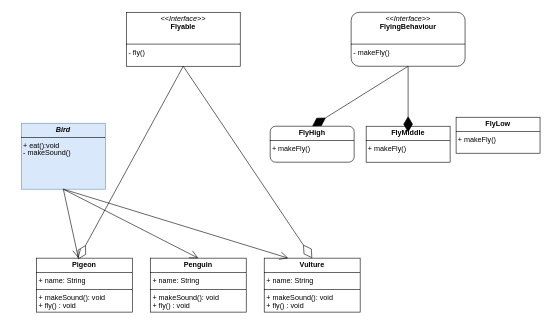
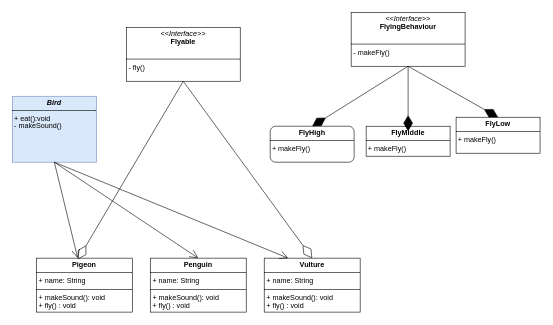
  <mxCell id="0" />
  <mxCell id="1" parent="0" />
- <mxCell id="2" value="&lt;p style=&quot;margin:0px;margin-top:4px;text-align:center;&quot;&gt;&lt;i&gt;&amp;lt;&amp;lt;Interface&amp;gt;&amp;gt;&lt;/i&gt;&lt;br&gt;&lt;b&gt;Flyable&lt;/b&gt;&lt;/p&gt;&lt;p style=&quot;margin:0px;margin-left:4px;&quot;&gt;&lt;br&gt;&lt;/p&gt;&lt;hr size=&quot;1&quot; style=&quot;border-style:solid;&quot;&gt;&lt;p style=&quot;margin:0px;margin-left:4px;&quot;&gt;- fly()&lt;br&gt;&lt;/p&gt;" style="verticalAlign=top;align=left;overflow=fill;html=1;whiteSpace=wrap;" parent="1" vertex="1"><mxGeometry x="210" y="20" width="190" height="90" as="geometry" /></mxCell>
- <mxCell id="3" value="&lt;p style=&quot;margin:0px;margin-top:4px;text-align:center;&quot;&gt;&lt;i&gt;&amp;lt;&amp;lt;Interface&amp;gt;&amp;gt;&lt;/i&gt;&lt;br&gt;&lt;b&gt;FlyingBehaviour&lt;/b&gt;&lt;/p&gt;&lt;p style=&quot;margin:0px;margin-left:4px;&quot;&gt;&lt;br&gt;&lt;/p&gt;&lt;hr size=&quot;1&quot; style=&quot;border-style:solid;&quot;&gt;&lt;p style=&quot;margin:0px;margin-left:4px;&quot;&gt;- makeFly()&lt;br&gt;&lt;/p&gt;" style="verticalAlign=top;align=left;overflow=fill;html=1;whiteSpace=wrap;rounded=1;" parent="1" vertex="1"><mxGeometry x="585" y="20" width="190" height="90" as="geometry" /></mxCell>
- <mxCell id="4" value="&lt;p style=&quot;margin:0px;margin-top:4px;text-align:center;&quot;&gt;&lt;b&gt;&lt;i&gt;Bird&lt;/i&gt;&lt;/b&gt;&lt;/p&gt;&lt;hr size=&quot;1&quot; style=&quot;border-style:solid;&quot;&gt;&lt;div style=&quot;height:2px;&quot;&gt;&amp;nbsp;+ eat():void&lt;/div&gt;&lt;div style=&quot;height:2px;&quot;&gt;&lt;br&gt;&lt;/div&gt;&lt;div style=&quot;height:2px;&quot;&gt;&lt;br&gt;&lt;/div&gt;&lt;div style=&quot;height:2px;&quot;&gt;&lt;br&gt;&lt;/div&gt;&lt;div style=&quot;height:2px;&quot;&gt;&lt;br&gt;&lt;/div&gt;&lt;div style=&quot;height:2px;&quot;&gt;&lt;br&gt;&lt;/div&gt;&lt;div style=&quot;height:2px;&quot;&gt;&amp;nbsp;- makeSound()&lt;/div&gt;" style="verticalAlign=top;align=left;overflow=fill;html=1;whiteSpace=wrap;fillColor=#dae8fc;strokeColor=#6c8ebf;" vertex="1" parent="1"><mxGeometry x="35" y="205" width="140" height="110" as="geometry" /></mxCell>
+ <mxCell id="2" value="&lt;p style=&quot;margin:0px;margin-top:4px;text-align:center;&quot;&gt;&lt;i&gt;&amp;lt;&amp;lt;Interface&amp;gt;&amp;gt;&lt;/i&gt;&lt;br&gt;&lt;b&gt;Flyable&lt;/b&gt;&lt;/p&gt;&lt;p style=&quot;margin:0px;margin-left:4px;&quot;&gt;&lt;br&gt;&lt;/p&gt;&lt;hr size=&quot;1&quot; style=&quot;border-style:solid;&quot;&gt;&lt;p style=&quot;margin:0px;margin-left:4px;&quot;&gt;- fly()&lt;br&gt;&lt;/p&gt;" style="verticalAlign=top;align=left;overflow=fill;html=1;whiteSpace=wrap;" parent="1" vertex="1"><mxGeometry x="210" y="45" width="190" height="90" as="geometry" /></mxCell>
+ <mxCell id="3" value="&lt;p style=&quot;margin:0px;margin-top:4px;text-align:center;&quot;&gt;&lt;i&gt;&amp;lt;&amp;lt;Interface&amp;gt;&amp;gt;&lt;/i&gt;&lt;br&gt;&lt;b&gt;FlyingBehaviour&lt;/b&gt;&lt;/p&gt;&lt;p style=&quot;margin:0px;margin-left:4px;&quot;&gt;&lt;br&gt;&lt;/p&gt;&lt;hr size=&quot;1&quot; style=&quot;border-style:solid;&quot;&gt;&lt;p style=&quot;margin:0px;margin-left:4px;&quot;&gt;- makeFly()&lt;br&gt;&lt;/p&gt;" style="verticalAlign=top;align=left;overflow=fill;html=1;whiteSpace=wrap;" parent="1" vertex="1"><mxGeometry x="585" y="20" width="190" height="90" as="geometry" /></mxCell>
+ <mxCell id="4" value="&lt;p style=&quot;margin:0px;margin-top:4px;text-align:center;&quot;&gt;&lt;b&gt;&lt;i&gt;Bird&lt;/i&gt;&lt;/b&gt;&lt;/p&gt;&lt;hr size=&quot;1&quot; style=&quot;border-style:solid;&quot;&gt;&lt;div style=&quot;height:2px;&quot;&gt;&amp;nbsp;+ eat():void&lt;/div&gt;&lt;div style=&quot;height:2px;&quot;&gt;&lt;br&gt;&lt;/div&gt;&lt;div style=&quot;height:2px;&quot;&gt;&lt;br&gt;&lt;/div&gt;&lt;div style=&quot;height:2px;&quot;&gt;&lt;br&gt;&lt;/div&gt;&lt;div style=&quot;height:2px;&quot;&gt;&lt;br&gt;&lt;/div&gt;&lt;div style=&quot;height:2px;&quot;&gt;&lt;br&gt;&lt;/div&gt;&lt;div style=&quot;height:2px;&quot;&gt;&amp;nbsp;- makeSound()&lt;/div&gt;" style="verticalAlign=top;align=left;overflow=fill;html=1;whiteSpace=wrap;fillColor=#dae8fc;strokeColor=#6c8ebf;" vertex="1" parent="1"><mxGeometry x="20" y="160" width="140" height="110" as="geometry" /></mxCell>
  <mxCell id="5" value="&lt;p style=&quot;margin:0px;margin-top:4px;text-align:center;&quot;&gt;&lt;b&gt;Pigeon&lt;/b&gt;&lt;/p&gt;&lt;hr size=&quot;1&quot; style=&quot;border-style:solid;&quot;&gt;&lt;p style=&quot;margin:0px;margin-left:4px;&quot;&gt;+ name: String&lt;/p&gt;&lt;hr size=&quot;1&quot; style=&quot;border-style:solid;&quot;&gt;&lt;p style=&quot;margin:0px;margin-left:4px;&quot;&gt;+ makeSound(): void&lt;/p&gt;&lt;p style=&quot;margin:0px;margin-left:4px;&quot;&gt;+ fly() : void&lt;/p&gt;" style="verticalAlign=top;align=left;overflow=fill;html=1;whiteSpace=wrap;" vertex="1" parent="1"><mxGeometry x="60" y="430" width="160" height="90" as="geometry" /></mxCell>
  <mxCell id="6" value="" style="endArrow=open;endFill=1;endSize=12;html=1;rounded=0;exitX=0.5;exitY=1;exitDx=0;exitDy=0;" edge="1" parent="1" source="4" target="5"><mxGeometry width="160" relative="1" as="geometry"><mxPoint x="420" y="270" as="sourcePoint" /><mxPoint x="570" y="280" as="targetPoint" /><Array as="points" /></mxGeometry></mxCell>
  <mxCell id="7" value="&lt;p style=&quot;margin:0px;margin-top:4px;text-align:center;&quot;&gt;&lt;b&gt;Penguin&lt;/b&gt;&lt;/p&gt;&lt;hr size=&quot;1&quot; style=&quot;border-style:solid;&quot;&gt;&lt;p style=&quot;margin:0px;margin-left:4px;&quot;&gt;+ name: String&lt;/p&gt;&lt;hr size=&quot;1&quot; style=&quot;border-style:solid;&quot;&gt;&lt;p style=&quot;margin:0px;margin-left:4px;&quot;&gt;+ makeSound(): void&lt;/p&gt;&lt;p style=&quot;margin:0px;margin-left:4px;&quot;&gt;+ fly() : void&lt;/p&gt;" style="verticalAlign=top;align=left;overflow=fill;html=1;whiteSpace=wrap;" vertex="1" parent="1"><mxGeometry x="250" y="430" width="160" height="90" as="geometry" /></mxCell>
  <mxCell id="8" value="&lt;p style=&quot;margin:0px;margin-top:4px;text-align:center;&quot;&gt;&lt;b&gt;Vulture&lt;/b&gt;&lt;/p&gt;&lt;hr size=&quot;1&quot; style=&quot;border-style:solid;&quot;&gt;&lt;p style=&quot;margin:0px;margin-left:4px;&quot;&gt;+ name: String&lt;/p&gt;&lt;hr size=&quot;1&quot; style=&quot;border-style:solid;&quot;&gt;&lt;p style=&quot;margin:0px;margin-left:4px;&quot;&gt;+ makeSound(): void&lt;/p&gt;&lt;p style=&quot;margin:0px;margin-left:4px;&quot;&gt;+ fly() : void&lt;/p&gt;" style="verticalAlign=top;align=left;overflow=fill;html=1;whiteSpace=wrap;" vertex="1" parent="1"><mxGeometry x="440" y="430" width="160" height="90" as="geometry" /></mxCell>
  <mxCell id="9" value="" style="endArrow=open;endFill=1;endSize=12;html=1;rounded=0;entryX=0.5;entryY=0;entryDx=0;entryDy=0;exitX=0.5;exitY=1;exitDx=0;exitDy=0;" edge="1" parent="1" source="4" target="7"><mxGeometry width="160" relative="1" as="geometry"><mxPoint x="350" y="290" as="sourcePoint" /><mxPoint x="359" y="440" as="targetPoint" /><Array as="points" /></mxGeometry></mxCell>
  <mxCell id="10" value="" style="endArrow=open;endFill=1;endSize=12;html=1;rounded=0;exitX=0.5;exitY=1;exitDx=0;exitDy=0;entryX=0.25;entryY=0;entryDx=0;entryDy=0;" edge="1" parent="1" source="4" target="8"><mxGeometry width="160" relative="1" as="geometry"><mxPoint x="280" y="260" as="sourcePoint" /><mxPoint x="369" y="450" as="targetPoint" /><Array as="points" /></mxGeometry></mxCell>
  <mxCell id="11" value="" style="endArrow=diamondThin;endFill=0;endSize=24;html=1;rounded=0;exitX=0.5;exitY=1;exitDx=0;exitDy=0;entryX=0.434;entryY=0.022;entryDx=0;entryDy=0;entryPerimeter=0;" edge="1" parent="1" source="2" target="5"><mxGeometry width="160" relative="1" as="geometry"><mxPoint x="410" y="280" as="sourcePoint" /><mxPoint x="570" y="280" as="targetPoint" /></mxGeometry></mxCell>
  <mxCell id="12" value="" style="endArrow=diamondThin;endFill=0;endSize=24;html=1;rounded=0;exitX=0.5;exitY=1;exitDx=0;exitDy=0;entryX=0.5;entryY=0;entryDx=0;entryDy=0;" edge="1" parent="1" source="2" target="8"><mxGeometry width="160" relative="1" as="geometry"><mxPoint x="410" y="280" as="sourcePoint" /><mxPoint x="570" y="280" as="targetPoint" /></mxGeometry></mxCell>
  <mxCell id="13" value="&lt;p style=&quot;margin:0px;margin-top:4px;text-align:center;&quot;&gt;&lt;b&gt;FlyHigh&lt;/b&gt;&lt;/p&gt;&lt;hr size=&quot;1&quot; style=&quot;border-style:solid;&quot;&gt;&lt;div style=&quot;height:2px;&quot;&gt;&amp;nbsp;+ makeFly()&lt;/div&gt;" style="verticalAlign=top;align=left;overflow=fill;html=1;whiteSpace=wrap;rounded=1;" vertex="1" parent="1"><mxGeometry x="450" y="210" width="140" height="60" as="geometry" /></mxCell>
- <mxCell id="14" value="&lt;p style=&quot;margin:0px;margin-top:4px;text-align:center;&quot;&gt;&lt;b&gt;FlyMiddle&lt;/b&gt;&lt;/p&gt;&lt;hr size=&quot;1&quot; style=&quot;border-style:solid;&quot;&gt;&lt;div style=&quot;height:2px;&quot;&gt;&amp;nbsp;+ makeFly()&lt;/div&gt;" style="verticalAlign=top;align=left;overflow=fill;html=1;whiteSpace=wrap;" vertex="1" parent="1"><mxGeometry x="610" y="210" width="140" height="60" as="geometry" /></mxCell>
+ <mxCell id="14" value="&lt;p style=&quot;margin:0px;margin-top:4px;text-align:center;&quot;&gt;&lt;b&gt;FlyMiddle&lt;/b&gt;&lt;/p&gt;&lt;hr size=&quot;1&quot; style=&quot;border-style:solid;&quot;&gt;&lt;div style=&quot;height:2px;&quot;&gt;&amp;nbsp;+ makeFly()&lt;/div&gt;" style="verticalAlign=top;align=left;overflow=fill;html=1;whiteSpace=wrap;" vertex="1" parent="1"><mxGeometry x="610" y="210" width="140" height="50" as="geometry" /></mxCell>
  <mxCell id="15" value="&lt;p style=&quot;margin:0px;margin-top:4px;text-align:center;&quot;&gt;&lt;b&gt;FlyLow&lt;/b&gt;&lt;/p&gt;&lt;hr size=&quot;1&quot; style=&quot;border-style:solid;&quot;&gt;&lt;div style=&quot;height:2px;&quot;&gt;&amp;nbsp;+ makeFly()&lt;/div&gt;" style="verticalAlign=top;align=left;overflow=fill;html=1;whiteSpace=wrap;" vertex="1" parent="1"><mxGeometry x="760" y="195" width="140" height="60" as="geometry" /></mxCell>
  <mxCell id="16" value="" style="endArrow=diamondThin;endFill=1;endSize=24;html=1;rounded=0;exitX=0.5;exitY=1;exitDx=0;exitDy=0;entryX=0.5;entryY=0;entryDx=0;entryDy=0;" edge="1" parent="1" source="3" target="13"><mxGeometry width="160" relative="1" as="geometry"><mxPoint x="410" y="280" as="sourcePoint" /><mxPoint x="570" y="280" as="targetPoint" /></mxGeometry></mxCell>
  <mxCell id="17" value="" style="endArrow=diamondThin;endFill=1;endSize=24;html=1;rounded=0;exitX=0.5;exitY=1;exitDx=0;exitDy=0;entryX=0.5;entryY=0.167;entryDx=0;entryDy=0;entryPerimeter=0;" edge="1" parent="1" source="3" target="14"><mxGeometry width="160" relative="1" as="geometry"><mxPoint x="810" y="60" as="sourcePoint" /><mxPoint x="650" y="210" as="targetPoint" /></mxGeometry></mxCell>
+ <mxCell id="18" value="" style="endArrow=diamondThin;endFill=1;endSize=24;html=1;rounded=0;exitX=0.5;exitY=1;exitDx=0;exitDy=0;entryX=0.5;entryY=0;entryDx=0;entryDy=0;" edge="1" parent="1" source="3" target="15"><mxGeometry width="160" relative="1" as="geometry"><mxPoint x="700" y="80" as="sourcePoint" /><mxPoint x="540" y="230" as="targetPoint" /></mxGeometry></mxCell>
